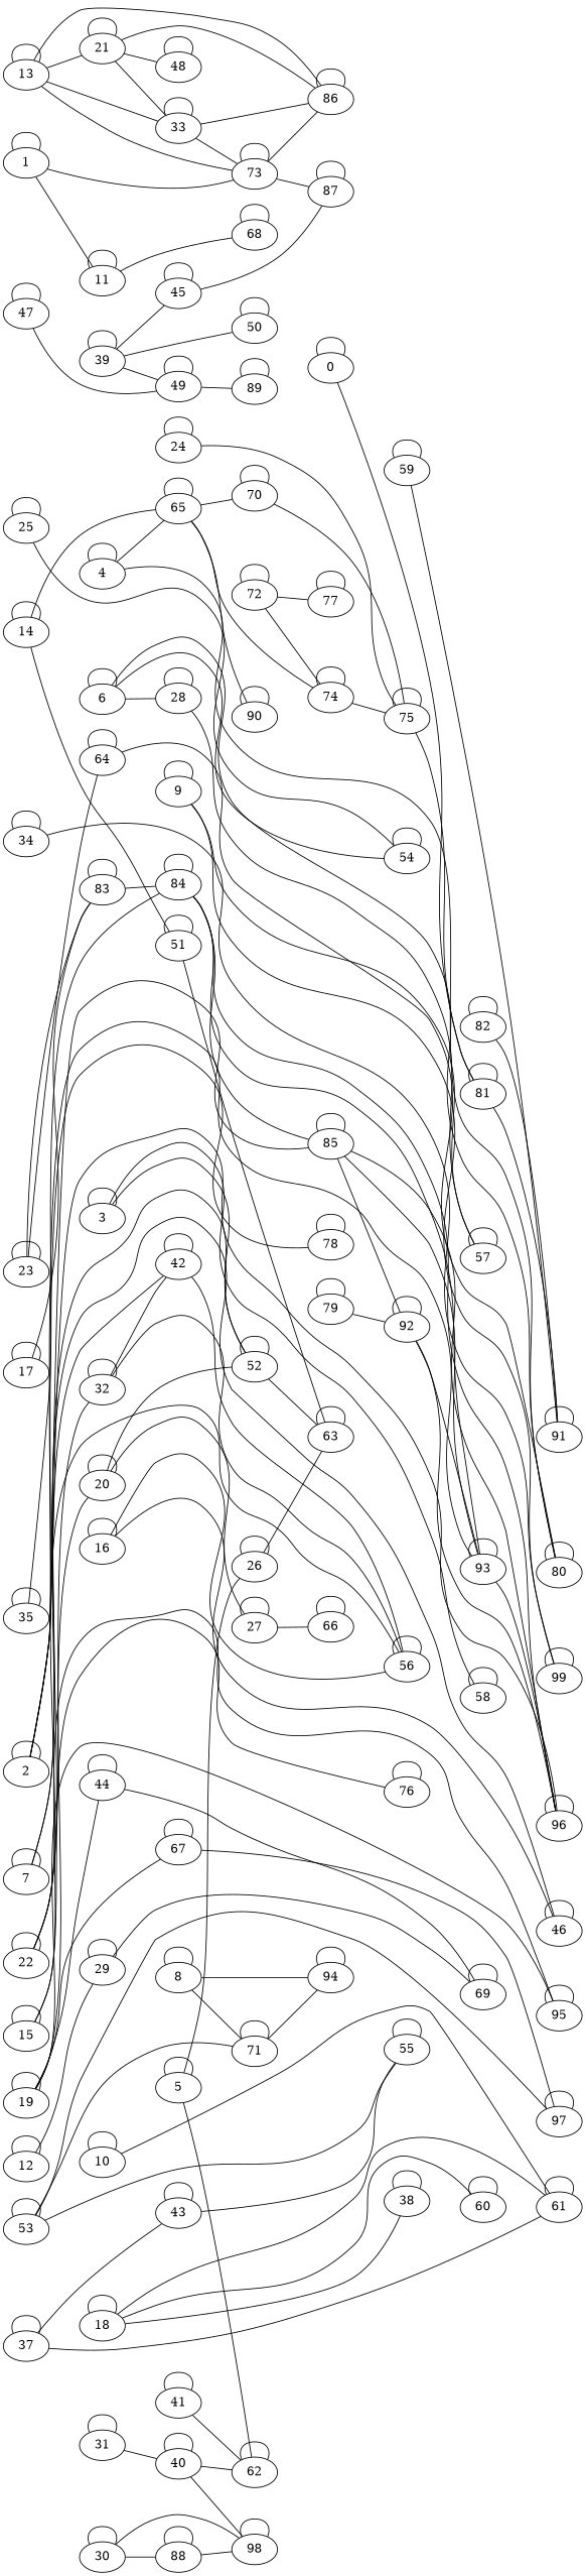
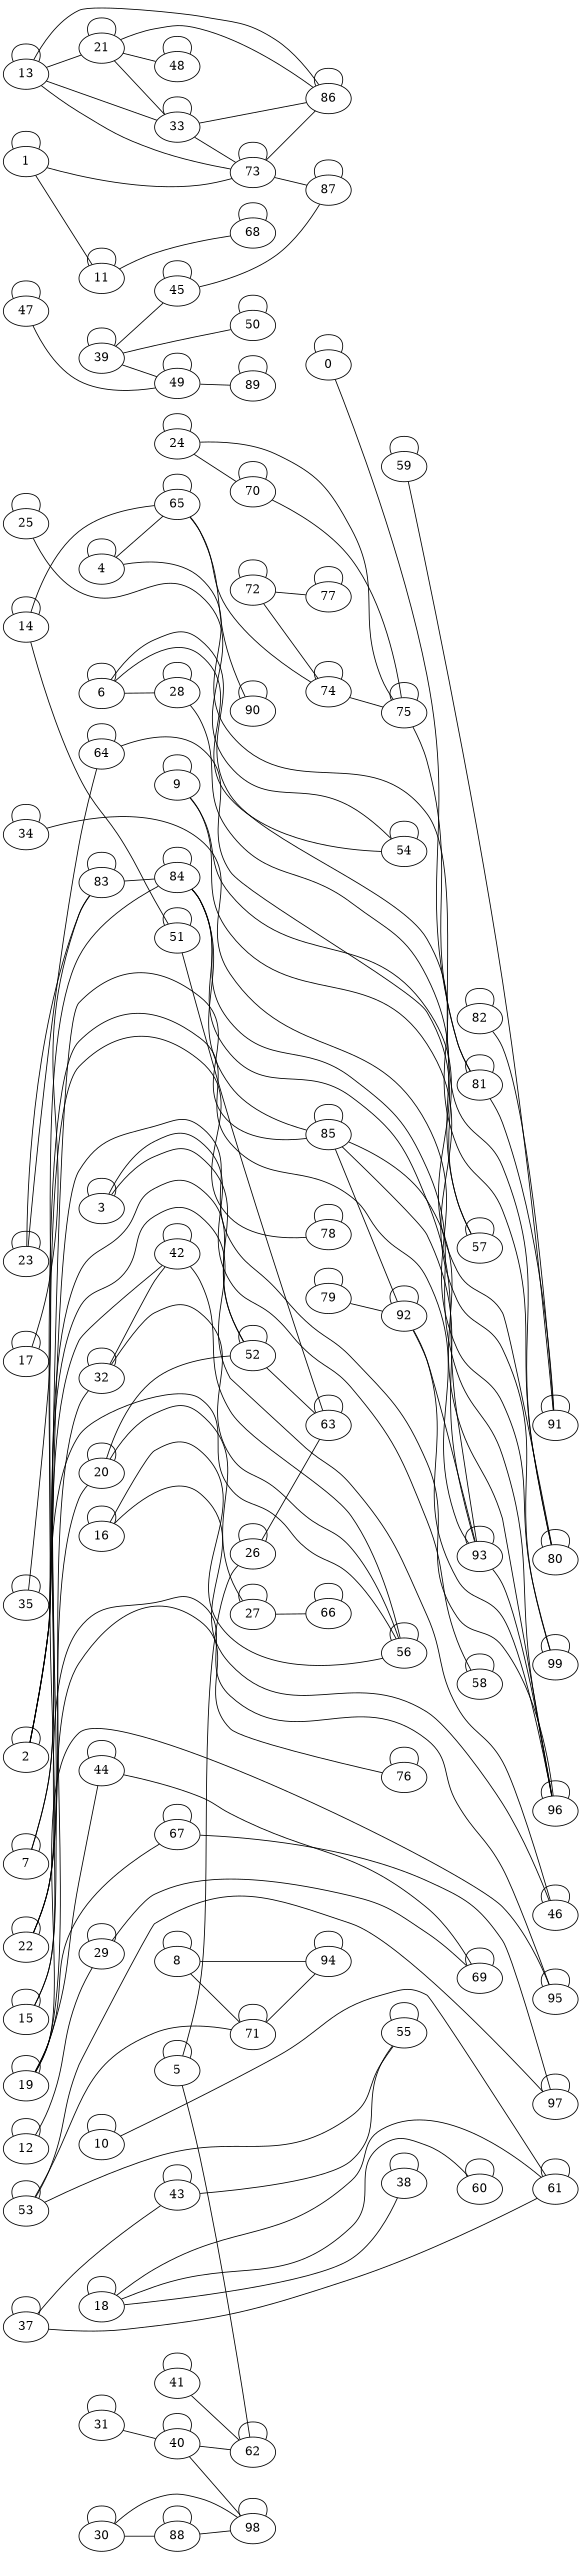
  graph {
    rankdir=LR
    edge [weight=1.0]
    0 [Label=actually]
    81 [Label=stuff]
    91 [Label=time]
    1 [Label=ask]
    11 [Label=comes]
    73 [Label=says]
    68 [Label=really]
    86 [Label=tell]
    87 [Label=thing]
    2 [Label=away]
    78 [Label=start]
    85 [Label=talking]
    93 [Label=trying]
    96 [Label=want]
    92 [Label=try]
    3 [Label=better]
    52 [Label=lot]
    58 [Label=office]
    63 [Label=place]
    4 [Label=big]
    65 [Label=quite]
    80 [Label=street]
    74 [Label=sitting]
    90 [Label=thinking]
    75 [Label=small]
    5 [Label=bit]
    26 [Label=going]
    62 [Label=people]
    6 [Label=black]
    28 [Label=good]
    54 [Label=man]
    57 [Label=nice]
    7 [Label=building]
    46 [Label=like]
    8 [Label=bus]
    71 [Label=run]
    94 [Label=turn]
    9 [Label=car]
    99 [Label=work]
    10 [Label=come]
    61 [Label=outside]
    12 [Label=coming]
    29 [Label=got]
    69 [Label=right]
    13 [Label=couple]
    21 [Label=floor]
    33 [Label=hair]
    48 [Label=long]
    14 [Label=dark]
    51 [Label=looks]
    15 [Label=did]
    76 [Label=somebody]
    95 [Label=wall]
    16 [Label=does]
    56 [Label=need]
    17 [Label=doing]
    83 [Label=sure]
    84 [Label=talk]
    18 [Label=door]
    38 [Label=inside]
    60 [Label=open]
    19 [Label=end]
    20 [Label=feel]
    44 [Label=left]
    67 [Label=realize]
    27 [Label=gone]
    97 [Label=way]
    66 [Label=real]
    22 [Label=friend]
    32 [Label=guy]
    42 [Label=large]
    23 [Label=getting]
    64 [Label=pretty]
    24 [Label=girl]
    70 [Label=room]
    25 [Label=goes]
    30 [Label=group]
    88 [Label=things]
    98 [Label=woman]
    31 [Label=guess]
    40 [Label=kind]
    34 [Label=having]
    35 [Label=help]
    37 [Label=house]
    43 [Label=leave]
    55 [Label=maybe]
    39 [Label=just]
    45 [Label=light]
    49 [Label=look]
    50 [Label=looking]
    89 [Label=think]
    41 [Label=know]
    47 [Label=little]
    53 [Label=make]
    59 [Label=old]
    72 [Label=say]
    77 [Label=sort]
    79 [Label=stop]
    82 [Label=supposed]
    0 -- 0 [weight=0.9999999999999998]
    0 -- 81 [weight=0.8327006562663967]
    81 -- 81
    81 -- 91 [weight=0.8441455243324758]
    91 -- 91 [weight=1.0000000000000002]
    1 -- 1
    1 -- 11 [weight=0.9113382301021389]
    1 -- 73 [weight=0.9731491450976855]
    11 -- 11 [weight=1.0000000000000002]
    11 -- 68 [weight=0.8200399704164887]
    73 -- 73 [weight=0.9999999999999999]
    73 -- 86 [weight=0.8992922442593227]
    73 -- 87 [weight=0.9233143406450892]
    68 -- 68 [weight=0.9999999999999998]
    86 -- 86
    87 -- 87 [weight=0.9999999999999998]
    2 -- 2
    2 -- 78 [weight=0.9545624280100843]
    2 -- 85 [weight=0.9376864707021566]
    2 -- 93 [weight=0.9376865505441486]
    2 -- 96 [weight=0.9376864706868338]
    78 -- 78 [weight=1.0000000000000002]
    85 -- 85
    85 -- 93 [weight=0.9999999999999484]
    85 -- 96 [weight=0.9999999999835977]
    85 -- 92 [weight=0.8120765613044215]
    93 -- 93 [weight=1.0000000000000002]
    93 -- 96 [weight=0.999999999983546]
    96 -- 96
    92 -- 93 [weight=0.8120765613043796]
    92 -- 96 [weight=0.8120790176299352]
    92 -- 92
    3 -- 3 [weight=1.0000000000000002]
    3 -- 52 [weight=0.9052632908496776]
    3 -- 58 [weight=0.9416171730820592]
    52 -- 52 [weight=0.9999999999999999]
    52 -- 63 [weight=0.8896666506352332]
    58 -- 58
    63 -- 63 [weight=1.0000000000000002]
    4 -- 4
    4 -- 65 [weight=0.849297581204165]
    4 -- 80 [weight=0.8541907000533719]
    65 -- 65
    65 -- 74 [weight=0.8043586656378225]
    65 -- 90 [weight=0.8603212870409341]
    80 -- 80
    74 -- 74 [weight=0.9999999999999999]
    74 -- 75 [weight=0.8069599492193151]
    90 -- 90 [weight=1.0000000000000002]
    75 -- 81 [weight=0.8397679971548422]
    75 -- 75
    5 -- 5 [weight=0.9999999999999999]
    5 -- 26 [weight=0.8800729575457886]
    5 -- 62 [weight=0.8195367308576486]
    26 -- 63 [weight=0.8628517938296933]
    26 -- 26 [weight=1.0000000000000002]
    62 -- 62
    6 -- 80 [weight=0.8940291402047886]
    6 -- 6 [weight=0.9999999999999999]
    6 -- 28 [weight=0.9101479623885078]
    6 -- 54 [weight=0.9981108808877702]
    28 -- 28 [weight=1.0000000000000002]
    28 -- 57 [weight=0.889616067172623]
    54 -- 54 [weight=0.9999999999999999]
    57 -- 57 [weight=1.0000000000000002]
    7 -- 52 [weight=0.950444114946665]
    7 -- 7 [weight=1.0000000000000002]
    7 -- 46 [weight=0.8860211195847831]
    46 -- 46
    8 -- 8
    8 -- 71 [weight=0.978962574570181]
    8 -- 94
    71 -- 71 [weight=1.0000000000000002]
    71 -- 94 [weight=0.978962574570181]
    94 -- 94
    9 -- 57 [weight=0.7570293039905059]
    9 -- 9
    9 -- 99 [weight=0.9741248492249565]
    99 -- 99 [weight=1.0000000000000002]
    10 -- 10 [weight=1.0000000000000002]
    10 -- 61 [weight=0.7475723089818707]
    61 -- 61 [weight=0.9999999999999997]
    12 -- 12
    12 -- 29 [weight=0.8119473534193521]
    29 -- 29
    29 -- 69 [weight=0.861420085334599]
    69 -- 69 [weight=0.9999999999999999]
    13 -- 73 [weight=0.8992922442593227]
    13 -- 86
    13 -- 13
    13 -- 21 [weight=0.9363038716118699]
    13 -- 33
    21 -- 86 [weight=0.9363038716118699]
    21 -- 21 [weight=0.9999999999999999]
    21 -- 33 [weight=0.9363038716118699]
    21 -- 48 [weight=0.935893064952926]
    33 -- 73 [weight=0.8992922442593227]
    33 -- 86
    33 -- 33
    48 -- 48 [weight=0.9999999999999999]
    14 -- 65 [weight=0.8974498878496083]
    14 -- 14 [weight=1.0000000000000002]
    14 -- 51 [weight=0.9505174471558212]
    51 -- 63 [weight=0.8410741553253017]
    51 -- 51 [weight=0.9999999999999999]
    15 -- 15 [weight=1.0000000000000002]
    15 -- 76 [weight=0.9173021615626217]
    15 -- 95 [weight=0.882492909456809]
    76 -- 76
    95 -- 95
    16 -- 46 [weight=0.797207667713452]
    16 -- 16 [weight=0.9999999999999999]
    16 -- 56 [weight=0.9343785887058081]
    56 -- 56
    17 -- 17
    17 -- 83 [weight=0.8553785969208726]
    83 -- 83
    83 -- 84 [weight=0.8809020243983874]
    84 -- 85 [weight=0.8706284523901305]
    84 -- 93 [weight=0.8706284523900838]
    84 -- 96 [weight=0.8706284523803376]
    84 -- 84 [weight=0.9999999999999999]
    18 -- 61 [weight=0.8914570947654201]
    18 -- 18
    18 -- 38 [weight=0.9996412334992376]
    18 -- 60 [weight=0.8435145030396405]
    38 -- 38 [weight=0.9999999999999998]
    60 -- 60 [weight=0.9999999999999999]
    19 -- 95 [weight=0.9887657323751825]
    19 -- 19
    19 -- 20 [weight=0.883430661794166]
    19 -- 44 [weight=0.9335875984108833]
    19 -- 67 [weight=0.9179121454013064]
    20 -- 52 [weight=0.9002453371981387]
    20 -- 20 [weight=0.9999999999999998]
    20 -- 27 [weight=0.9595168576697709]
    44 -- 69 [weight=0.923406252725499]
    44 -- 44
    67 -- 67
    67 -- 97 [weight=0.8879256851105619]
    27 -- 27 [weight=0.9999999999999999]
    27 -- 66 [weight=0.8771471982636698]
    97 -- 97 [weight=0.9999999999999997]
    66 -- 66
    22 -- 56 [weight=0.8151644420159624]
    22 -- 22
    22 -- 32 [weight=0.9999999999999525]
    22 -- 42 [weight=0.9999999999999998]
    32 -- 56 [weight=0.8151644420159236]
    32 -- 32
    32 -- 42 [weight=0.9999999999999523]
    42 -- 56 [weight=0.8151644420543165]
    42 -- 42 [weight=0.9999999999999998]
    23 -- 83 [weight=0.85988731405604]
    23 -- 23 [weight=0.9999999999999998]
    23 -- 64 [weight=0.8006413132305966]
    64 -- 80 [weight=0.9024127317088877]
    64 -- 64 [weight=0.9999999999999998]
    24 -- 75 [weight=0.9641162047720612]
    24 -- 24
-   65 -- 70 [weight=0.9999696120141072]
+   24 -- 70 [weight=0.9999696120141072]
    70 -- 75 [weight=0.9641159692539026]
    70 -- 70 [weight=0.9999999999999999]
    25 -- 54 [weight=0.9121562647789386]
    25 -- 25 [weight=1.0000000000000002]
    30 -- 30
    30 -- 88
    30 -- 98 [weight=0.9924665031657162]
    88 -- 88
    88 -- 98 [weight=0.9924665031738729]
    98 -- 98 [weight=1.0000000000000002]
    31 -- 31
    31 -- 40 [weight=0.8848715955357317]
    40 -- 62 [weight=0.8563979593473311]
    40 -- 98 [weight=0.8939527896507434]
    40 -- 40 [weight=0.9999999999999998]
    34 -- 99 [weight=0.9769930897964205]
    34 -- 34 [weight=1.0000000000000004]
    35 -- 84 [weight=0.9587600843962794]
    35 -- 35
    37 -- 61 [weight=0.9106573090964837]
    37 -- 37 [weight=0.9999999999999998]
    37 -- 43 [weight=0.8512409096825397]
    43 -- 43 [weight=1.0000000000000004]
    43 -- 55 [weight=0.8705870138301186]
    55 -- 55
    39 -- 39 [weight=1.0000000000000002]
    39 -- 45 [weight=0.8140640002565619]
    39 -- 49 [weight=0.8639908086736103]
    39 -- 50 [weight=0.9445863568698938]
    45 -- 87 [weight=0.9000048020082718]
    45 -- 45 [weight=0.9999999999999998]
    49 -- 49
    49 -- 89 [weight=0.8225483078360133]
    50 -- 50 [weight=0.9999999999999999]
    89 -- 89
    41 -- 62 [weight=0.8017045124725608]
    41 -- 41 [weight=0.9999999999999999]
    47 -- 49 [weight=0.8401458333275453]
    47 -- 47
    53 -- 71 [weight=0.8916141308768555]
    53 -- 97 [weight=0.7780763904618682]
    53 -- 55 [weight=0.7643364102454916]
    53 -- 53
    59 -- 91 [weight=0.7537231762845651]
    59 -- 59 [weight=0.9999999999999999]
    72 -- 74 [weight=0.78551138482894]
    72 -- 72 [weight=1.0000000000000002]
    72 -- 77 [weight=0.7761424380646132]
    77 -- 77
    79 -- 92 [weight=0.8790575163400038]
    79 -- 79 [weight=1.0000000000000002]
    82 -- 91 [weight=0.8093515012155226]
    82 -- 82 [weight=0.9999999999999999]
  }
